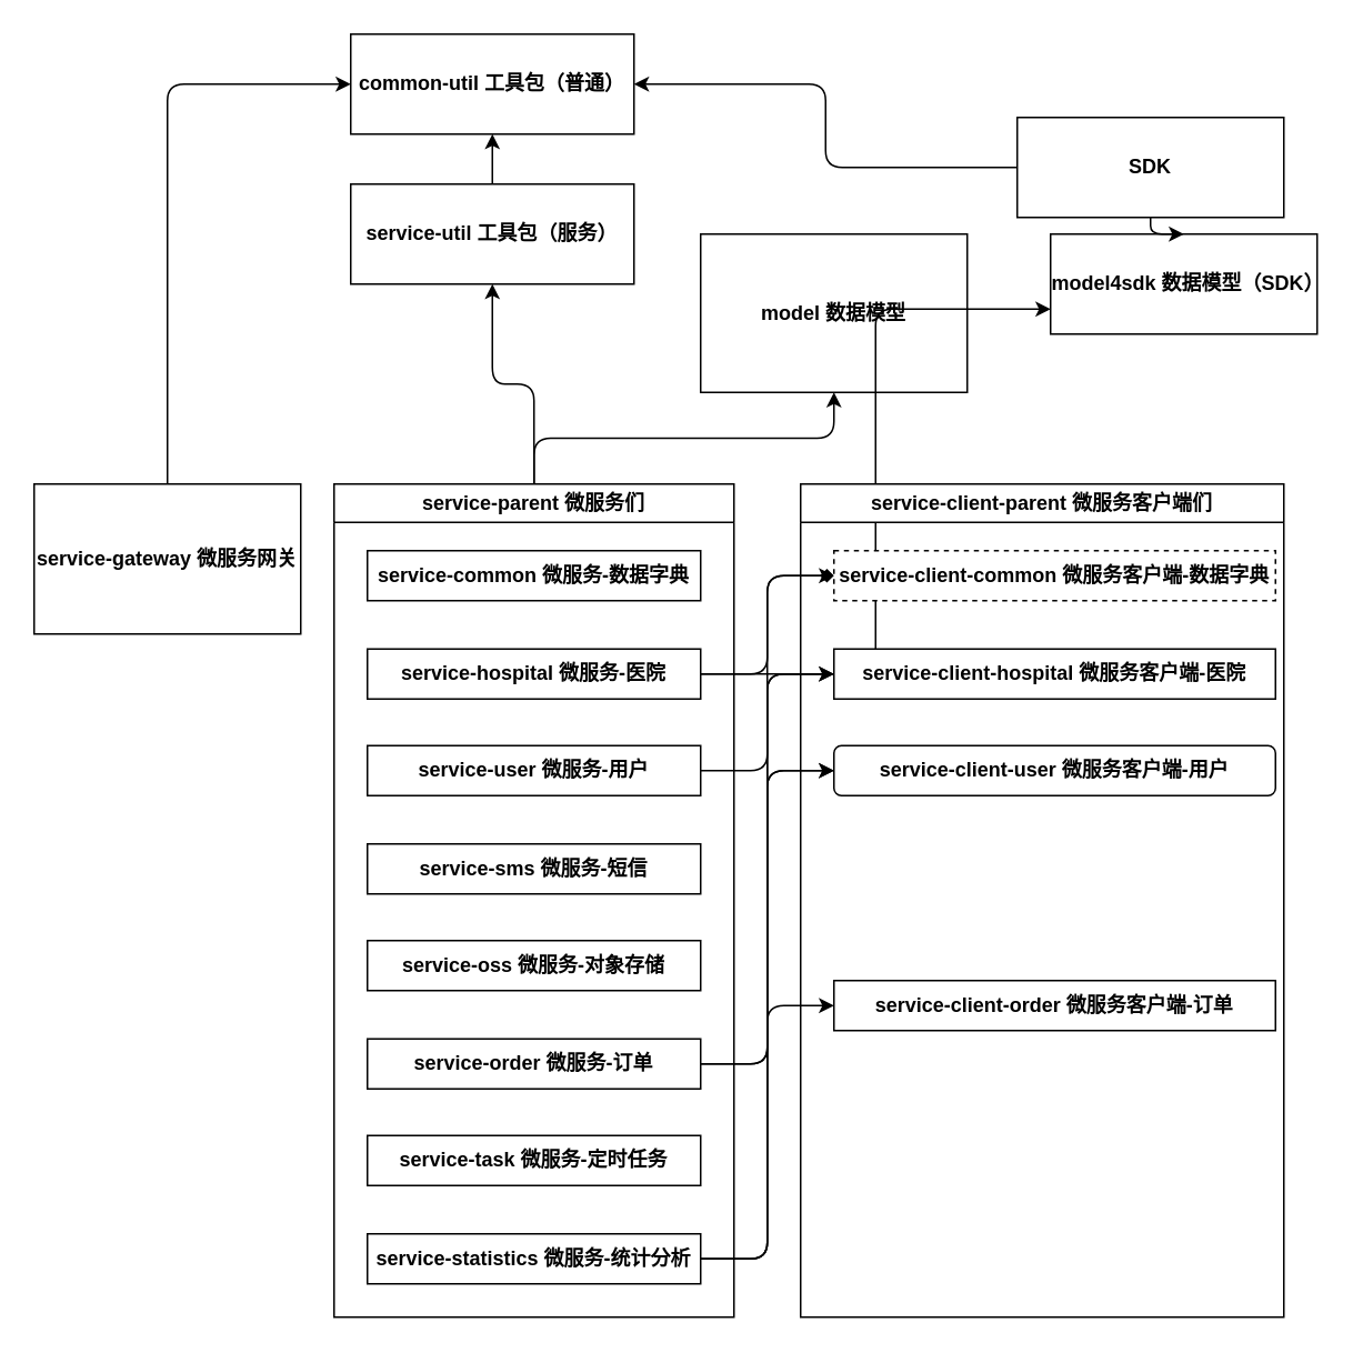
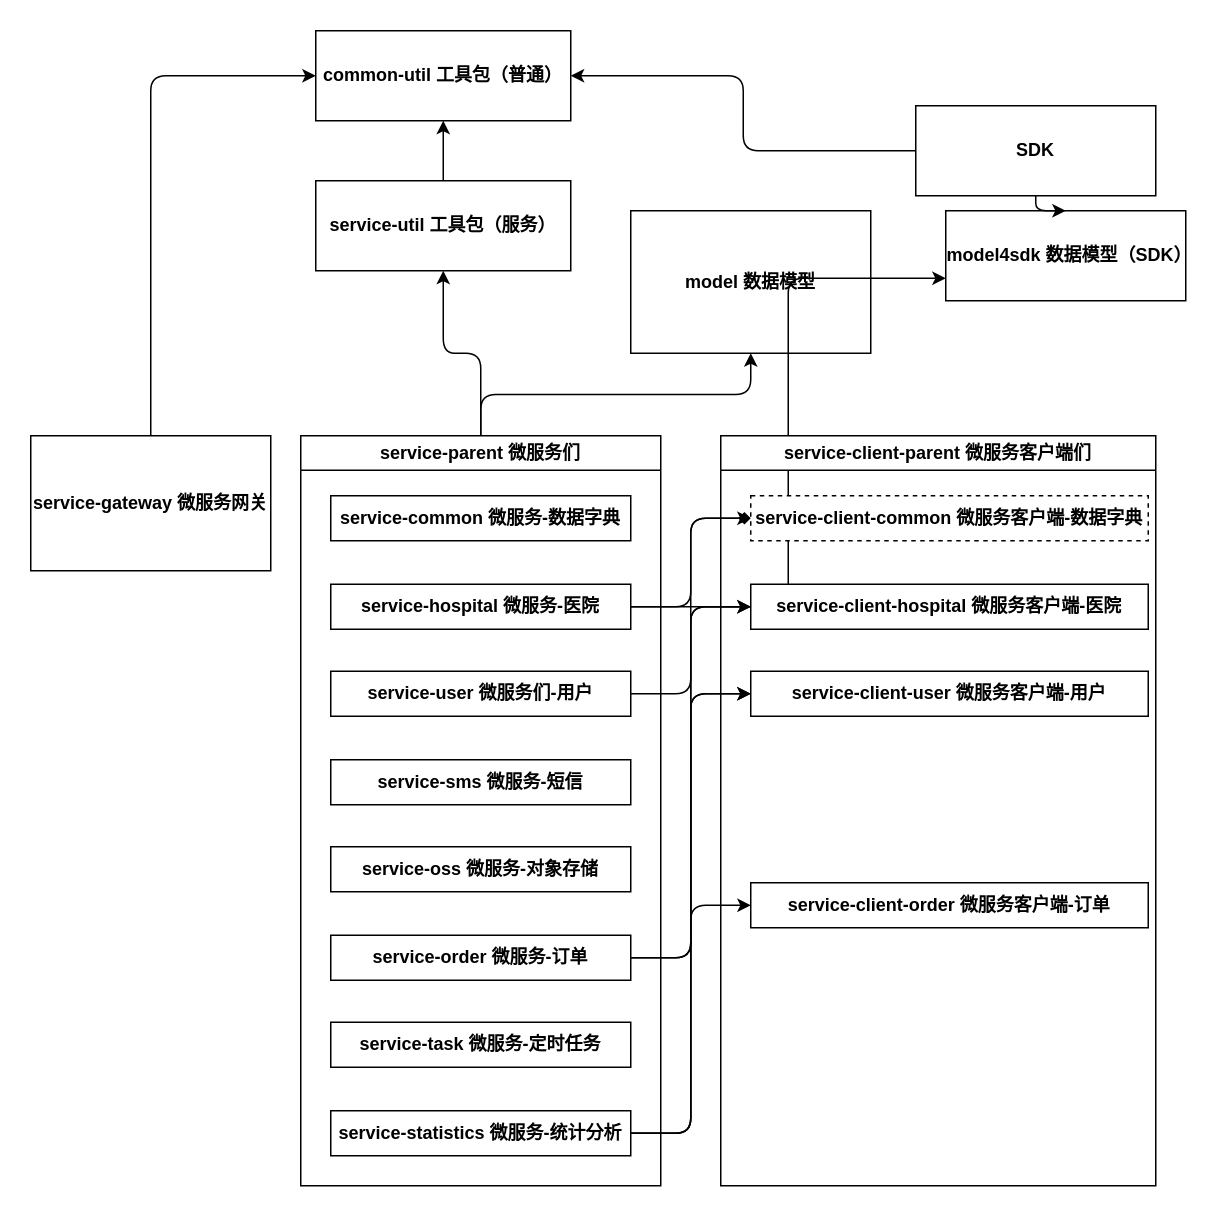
  <mxCell id="0" />
  <mxCell id="1" parent="0" />
  <mxCell id="2" value="common-util 工具包（普通）" style="rounded=0;whiteSpace=wrap;html=1;fontStyle=1" vertex="1" parent="1"><mxGeometry x="210" y="20" width="170" height="60" as="geometry" /></mxCell>
  <mxCell id="3" style="edgeStyle=orthogonalEdgeStyle;html=1;exitX=0.5;exitY=0;exitDx=0;exitDy=0;entryX=0.5;entryY=1;entryDx=0;entryDy=0;fontStyle=1" edge="1" parent="1" source="4" target="2"><mxGeometry relative="1" as="geometry" /></mxCell>
- <mxCell id="4" value="service-util 工具包（服务）" style="rounded=0;whiteSpace=wrap;html=1;fontStyle=1" vertex="1" parent="1"><mxGeometry x="210" y="110" width="170" height="60" as="geometry" /></mxCell>
+ <mxCell id="4" value="service-util 工具包（服务）" style="rounded=0;whiteSpace=wrap;html=1;fontStyle=1" vertex="1" parent="1"><mxGeometry x="210" y="120" width="170" height="60" as="geometry" /></mxCell>
  <mxCell id="5" style="edgeStyle=orthogonalEdgeStyle;html=1;exitX=0.5;exitY=0;exitDx=0;exitDy=0;entryX=0;entryY=0.5;entryDx=0;entryDy=0;fontStyle=1" edge="1" parent="1" source="6" target="2"><mxGeometry relative="1" as="geometry" /></mxCell>
  <mxCell id="6" value="service-gateway 微服务网关" style="rounded=0;whiteSpace=wrap;html=1;fontStyle=1" vertex="1" parent="1"><mxGeometry x="20" y="290" width="160" height="90" as="geometry" /></mxCell>
  <mxCell id="7" value="model 数据模型" style="rounded=0;whiteSpace=wrap;html=1;fontStyle=1" vertex="1" parent="1"><mxGeometry x="420" y="140" width="160" height="95" as="geometry" /></mxCell>
  <mxCell id="8" value="model4sdk 数据模型（SDK）" style="rounded=0;whiteSpace=wrap;html=1;fontStyle=1" vertex="1" parent="1"><mxGeometry x="630" y="140" width="160" height="60" as="geometry" /></mxCell>
  <mxCell id="9" style="edgeStyle=orthogonalEdgeStyle;html=1;exitX=0;exitY=0.5;exitDx=0;exitDy=0;entryX=1;entryY=0.5;entryDx=0;entryDy=0;fontStyle=1" edge="1" parent="1" source="11" target="2"><mxGeometry relative="1" as="geometry" /></mxCell>
  <mxCell id="10" style="edgeStyle=orthogonalEdgeStyle;html=1;exitX=0.5;exitY=1;exitDx=0;exitDy=0;entryX=0.5;entryY=0;entryDx=0;entryDy=0;fontStyle=1" edge="1" parent="1" source="11" target="8"><mxGeometry relative="1" as="geometry" /></mxCell>
  <mxCell id="11" value="SDK" style="rounded=0;whiteSpace=wrap;html=1;fontStyle=1" vertex="1" parent="1"><mxGeometry x="610" y="70" width="160" height="60" as="geometry" /></mxCell>
  <mxCell id="12" value="service-common 微服务-数据字典" style="rounded=0;whiteSpace=wrap;html=1;fontStyle=1" vertex="1" parent="1"><mxGeometry x="220" y="330" width="200" height="30" as="geometry" /></mxCell>
  <mxCell id="13" value="service-oss 微服务-对象存储" style="rounded=0;whiteSpace=wrap;html=1;fontStyle=1" vertex="1" parent="1"><mxGeometry x="220" y="564" width="200" height="30" as="geometry" /></mxCell>
  <mxCell id="14" value="service-sms 微服务-短信" style="rounded=0;whiteSpace=wrap;html=1;fontStyle=1" vertex="1" parent="1"><mxGeometry x="220" y="506" width="200" height="30" as="geometry" /></mxCell>
  <mxCell id="15" style="edgeStyle=orthogonalEdgeStyle;html=1;exitX=1;exitY=0.5;exitDx=0;exitDy=0;entryX=0;entryY=0.5;entryDx=0;entryDy=0;fontStyle=1;endArrow=diamond;" edge="1" parent="1" source="16" target="30"><mxGeometry relative="1" as="geometry" /></mxCell>
- <mxCell id="16" value="service-user 微服务-用户" style="rounded=0;whiteSpace=wrap;html=1;fontStyle=1" vertex="1" parent="1"><mxGeometry x="220" y="447" width="200" height="30" as="geometry" /></mxCell>
+ <mxCell id="16" value="service-user 微服务们-用户" style="rounded=0;whiteSpace=wrap;html=1;fontStyle=1" vertex="1" parent="1"><mxGeometry x="220" y="447" width="200" height="30" as="geometry" /></mxCell>
  <mxCell id="17" style="edgeStyle=orthogonalEdgeStyle;html=1;exitX=1;exitY=0.5;exitDx=0;exitDy=0;entryX=0;entryY=0.5;entryDx=0;entryDy=0;fontStyle=1" edge="1" parent="1" source="19" target="30"><mxGeometry relative="1" as="geometry" /></mxCell>
  <mxCell id="18" style="edgeStyle=orthogonalEdgeStyle;html=1;exitX=1;exitY=0.5;exitDx=0;exitDy=0;entryX=0;entryY=0.75;entryDx=0;entryDy=0;fontStyle=1" edge="1" parent="1" source="19" target="8"><mxGeometry relative="1" as="geometry" /></mxCell>
  <mxCell id="19" value="service-hospital 微服务-医院" style="rounded=0;whiteSpace=wrap;html=1;fontStyle=1" vertex="1" parent="1"><mxGeometry x="220" y="389" width="200" height="30" as="geometry" /></mxCell>
  <mxCell id="20" style="edgeStyle=orthogonalEdgeStyle;html=1;exitX=1;exitY=0.5;exitDx=0;exitDy=0;entryX=0;entryY=0.5;entryDx=0;entryDy=0;fontStyle=1" edge="1" parent="1" source="23" target="29"><mxGeometry relative="1" as="geometry" /></mxCell>
  <mxCell id="21" style="edgeStyle=orthogonalEdgeStyle;html=1;exitX=1;exitY=0.5;exitDx=0;exitDy=0;entryX=0;entryY=0.5;entryDx=0;entryDy=0;fontStyle=1" edge="1" parent="1" source="23" target="31"><mxGeometry relative="1" as="geometry" /></mxCell>
  <mxCell id="22" style="edgeStyle=orthogonalEdgeStyle;html=1;exitX=1;exitY=0.5;exitDx=0;exitDy=0;entryX=0;entryY=0.5;entryDx=0;entryDy=0;fontStyle=1" edge="1" parent="1" source="23" target="32"><mxGeometry relative="1" as="geometry" /></mxCell>
  <mxCell id="23" value="service-statistics 微服务-统计分析" style="rounded=0;whiteSpace=wrap;html=1;fontStyle=1" vertex="1" parent="1"><mxGeometry x="220" y="740" width="200" height="30" as="geometry" /></mxCell>
  <mxCell id="24" value="service-task 微服务-定时任务" style="rounded=0;whiteSpace=wrap;html=1;fontStyle=1" vertex="1" parent="1"><mxGeometry x="220" y="681" width="200" height="30" as="geometry" /></mxCell>
  <mxCell id="25" style="edgeStyle=orthogonalEdgeStyle;html=1;exitX=1;exitY=0.5;exitDx=0;exitDy=0;entryX=0;entryY=0.5;entryDx=0;entryDy=0;fontStyle=1" edge="1" parent="1" source="27" target="29"><mxGeometry relative="1" as="geometry" /></mxCell>
  <mxCell id="26" style="edgeStyle=orthogonalEdgeStyle;html=1;exitX=1;exitY=0.5;exitDx=0;exitDy=0;entryX=0;entryY=0.5;entryDx=0;entryDy=0;fontStyle=1" edge="1" parent="1" source="27" target="31"><mxGeometry relative="1" as="geometry" /></mxCell>
  <mxCell id="27" value="service-order 微服务-订单" style="rounded=0;whiteSpace=wrap;html=1;fontStyle=1" vertex="1" parent="1"><mxGeometry x="220" y="623" width="200" height="30" as="geometry" /></mxCell>
  <mxCell id="28" value="service-client-parent 微服务客户端们" style="swimlane;whiteSpace=wrap;html=1;fontStyle=1" vertex="1" parent="1"><mxGeometry x="480" y="290" width="290" height="500" as="geometry" /></mxCell>
  <mxCell id="29" value="service-client-hospital 微服务客户端-医院" style="rounded=0;whiteSpace=wrap;html=1;fontStyle=1" vertex="1" parent="28"><mxGeometry x="20" y="99" width="265" height="30" as="geometry" /></mxCell>
  <mxCell id="30" value="service-client-common 微服务客户端-数据字典" style="rounded=0;whiteSpace=wrap;html=1;fontStyle=1;dashed=1;" vertex="1" parent="28"><mxGeometry x="20" y="40" width="265" height="30" as="geometry" /></mxCell>
- <mxCell id="31" value="service-client-user 微服务客户端-用户" style="whiteSpace=wrap;html=1;fontStyle=1;rounded=1;" vertex="1" parent="28"><mxGeometry x="20" y="157" width="265" height="30" as="geometry" /></mxCell>
+ <mxCell id="31" value="service-client-user 微服务客户端-用户" style="rounded=0;whiteSpace=wrap;html=1;fontStyle=1" vertex="1" parent="28"><mxGeometry x="20" y="157" width="265" height="30" as="geometry" /></mxCell>
  <mxCell id="32" value="service-client-order 微服务客户端-订单" style="rounded=0;whiteSpace=wrap;html=1;fontStyle=1" vertex="1" parent="28"><mxGeometry x="20" y="298" width="265" height="30" as="geometry" /></mxCell>
  <mxCell id="33" style="edgeStyle=orthogonalEdgeStyle;html=1;exitX=0.5;exitY=0;exitDx=0;exitDy=0;entryX=0.5;entryY=1;entryDx=0;entryDy=0;fontStyle=1" edge="1" parent="1" source="35" target="7"><mxGeometry relative="1" as="geometry" /></mxCell>
  <mxCell id="34" style="edgeStyle=orthogonalEdgeStyle;html=1;exitX=0.5;exitY=0;exitDx=0;exitDy=0;fontStyle=1" edge="1" parent="1" source="35" target="4"><mxGeometry relative="1" as="geometry" /></mxCell>
  <mxCell id="35" value="service-parent 微服务们" style="swimlane;whiteSpace=wrap;html=1;fontStyle=1" vertex="1" parent="1"><mxGeometry x="200" y="290" width="240" height="500" as="geometry" /></mxCell>
